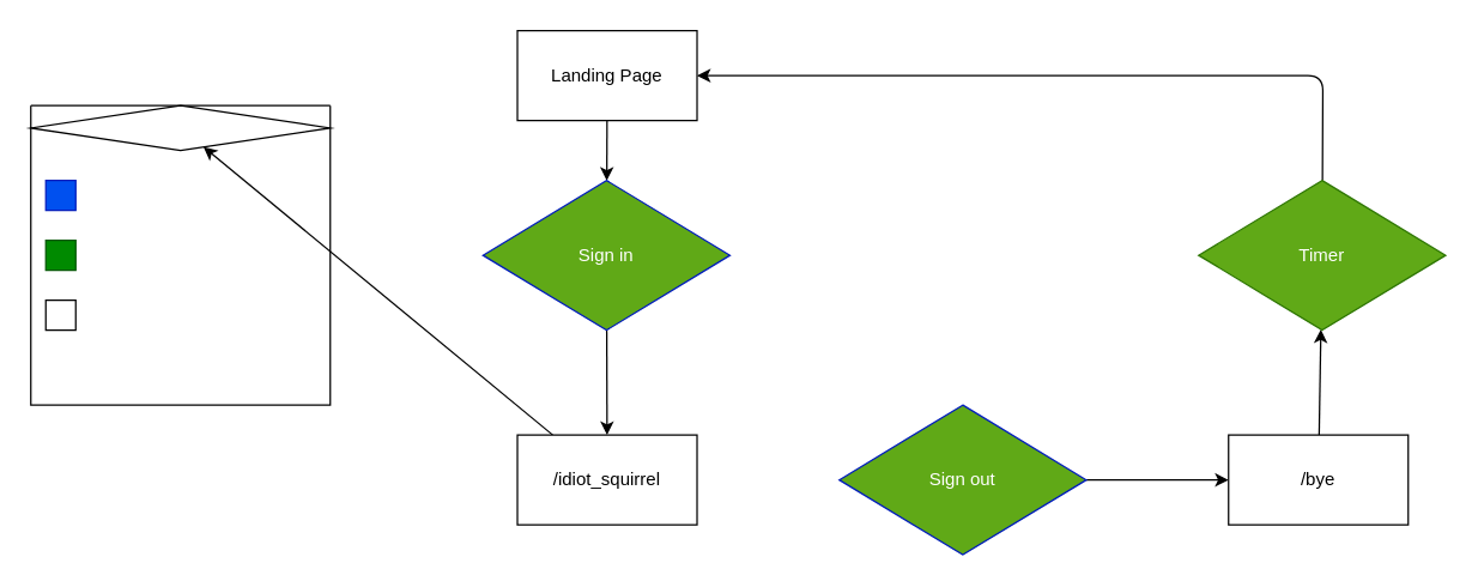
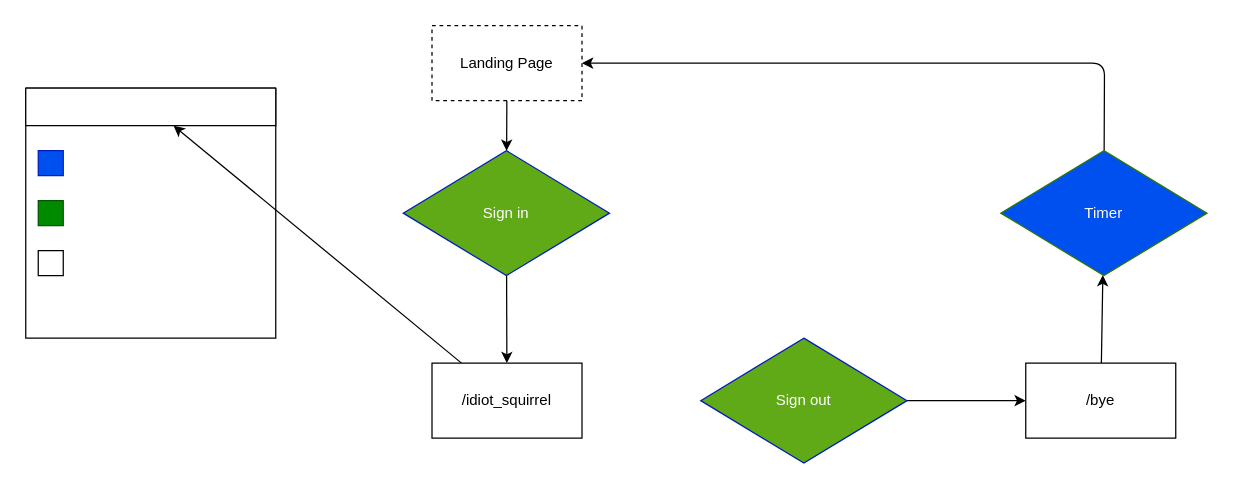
  <mxCell id="0" />
  <mxCell id="1" parent="0" />
  <mxCell id="2" value="" style="swimlane;startSize=0;fontColor=#3333FF;" parent="1" vertex="1"><mxGeometry x="20" y="70" width="200" height="200" as="geometry" /></mxCell>
- <mxCell id="3" value="Legend" style="rhombus;whiteSpace=wrap;html=1;fontColor=#FFFFFF;" parent="2" vertex="1"><mxGeometry width="200" height="30" as="geometry" /></mxCell>
+ <mxCell id="3" value="Legend" style="rounded=0;whiteSpace=wrap;html=1;fontColor=#FFFFFF;" parent="2" vertex="1"><mxGeometry width="200" height="30" as="geometry" /></mxCell>
  <mxCell id="4" value="" style="whiteSpace=wrap;html=1;aspect=fixed;fontColor=#ffffff;labelBackgroundColor=#3333FF;fillColor=#0050ef;strokeColor=#001DBC;" parent="2" vertex="1"><mxGeometry x="10" y="50" width="20" height="20" as="geometry" /></mxCell>
  <mxCell id="5" value="" style="whiteSpace=wrap;html=1;aspect=fixed;fontColor=#ffffff;fillColor=#008a00;strokeColor=#005700;" parent="2" vertex="1"><mxGeometry x="10" y="90" width="20" height="20" as="geometry" /></mxCell>
  <mxCell id="6" value="" style="whiteSpace=wrap;html=1;aspect=fixed;fontColor=#FFFFFF;" parent="2" vertex="1"><mxGeometry x="10" y="130" width="20" height="20" as="geometry" /></mxCell>
- <mxCell id="7" value="Microservice" style="text;html=1;align=center;verticalAlign=middle;resizable=0;points=[];autosize=1;strokeColor=none;fillColor=none;fontColor=#FFFFFF;" parent="2" vertex="1"><mxGeometry x="55" y="50" width="80" height="20" as="geometry" /></mxCell>
+ <mxCell id="7" value="Microservice" style="text;html=1;align=center;verticalAlign=middle;resizable=0;points=[];autosize=1;strokeColor=none;fillColor=none;fontColor=#FFFFFF;" parent="2" vertex="1"><mxGeometry x="40" y="50" width="80" height="20" as="geometry" /></mxCell>
  <mxCell id="8" value="Local Process" style="text;html=1;align=center;verticalAlign=middle;resizable=0;points=[];autosize=1;strokeColor=none;fillColor=none;fontColor=#FFFFFF;" parent="2" vertex="1"><mxGeometry x="35" y="90" width="90" height="20" as="geometry" /></mxCell>
  <mxCell id="9" value="Endpoint" style="text;html=1;align=center;verticalAlign=middle;resizable=0;points=[];autosize=1;strokeColor=none;fillColor=none;fontColor=#FFFFFF;" parent="2" vertex="1"><mxGeometry x="50" y="130" width="60" height="20" as="geometry" /></mxCell>
  <mxCell id="10" value="" style="edgeStyle=none;html=1;" parent="1" source="11" target="13" edge="1"><mxGeometry relative="1" as="geometry" /></mxCell>
- <mxCell id="11" value="Landing Page" style="rounded=0;whiteSpace=wrap;html=1;" parent="1" vertex="1"><mxGeometry x="345" y="20" width="120" height="60" as="geometry" /></mxCell>
+ <mxCell id="11" value="Landing Page" style="rounded=0;whiteSpace=wrap;html=1;dashed=1;" parent="1" vertex="1"><mxGeometry x="345" y="20" width="120" height="60" as="geometry" /></mxCell>
  <mxCell id="12" value="" style="edgeStyle=none;html=1;" parent="1" source="13" target="15" edge="1"><mxGeometry relative="1" as="geometry" /></mxCell>
  <mxCell id="13" value="Sign in" style="rhombus;whiteSpace=wrap;html=1;fillColor=#60A917;fontColor=#ffffff;strokeColor=#001DBC;" parent="1" vertex="1"><mxGeometry x="322" y="120" width="165" height="100" as="geometry" /></mxCell>
  <mxCell id="14" value="" style="edgeStyle=none;html=1;" parent="1" source="15" target="3" edge="1"><mxGeometry relative="1" as="geometry" /></mxCell>
  <mxCell id="15" value="/idiot_squirrel" style="rounded=0;whiteSpace=wrap;html=1;" parent="1" vertex="1"><mxGeometry x="345" y="290" width="120" height="60" as="geometry" /></mxCell>
  <mxCell id="16" value="" style="edgeStyle=none;html=1;" parent="1" source="17" target="19" edge="1"><mxGeometry relative="1" as="geometry" /></mxCell>
  <mxCell id="17" value="Sign out" style="rhombus;whiteSpace=wrap;html=1;fillColor=#60A917;fontColor=#ffffff;strokeColor=#001DBC;" parent="1" vertex="1"><mxGeometry x="560" y="270" width="165" height="100" as="geometry" /></mxCell>
  <mxCell id="18" value="" style="edgeStyle=none;html=1;" parent="1" source="19" target="21" edge="1"><mxGeometry relative="1" as="geometry" /></mxCell>
  <mxCell id="19" value="/bye" style="rounded=0;whiteSpace=wrap;html=1;" parent="1" vertex="1"><mxGeometry x="820" y="290" width="120" height="60" as="geometry" /></mxCell>
  <mxCell id="20" style="edgeStyle=none;html=1;entryX=1;entryY=0.5;entryDx=0;entryDy=0;" parent="1" source="21" target="11" edge="1"><mxGeometry relative="1" as="geometry"><Array as="points"><mxPoint x="883" y="50" /></Array></mxGeometry></mxCell>
- <mxCell id="21" value="Timer" style="rhombus;whiteSpace=wrap;html=1;fillColor=#60A917;fontColor=#ffffff;strokeColor=#2D7600;" parent="1" vertex="1"><mxGeometry x="800" y="120" width="165" height="100" as="geometry" /></mxCell>
+ <mxCell id="21" value="Timer" style="rhombus;whiteSpace=wrap;html=1;fillColor=#0050ef;fontColor=#ffffff;strokeColor=#2D7600;" parent="1" vertex="1"><mxGeometry x="800" y="120" width="165" height="100" as="geometry" /></mxCell>
